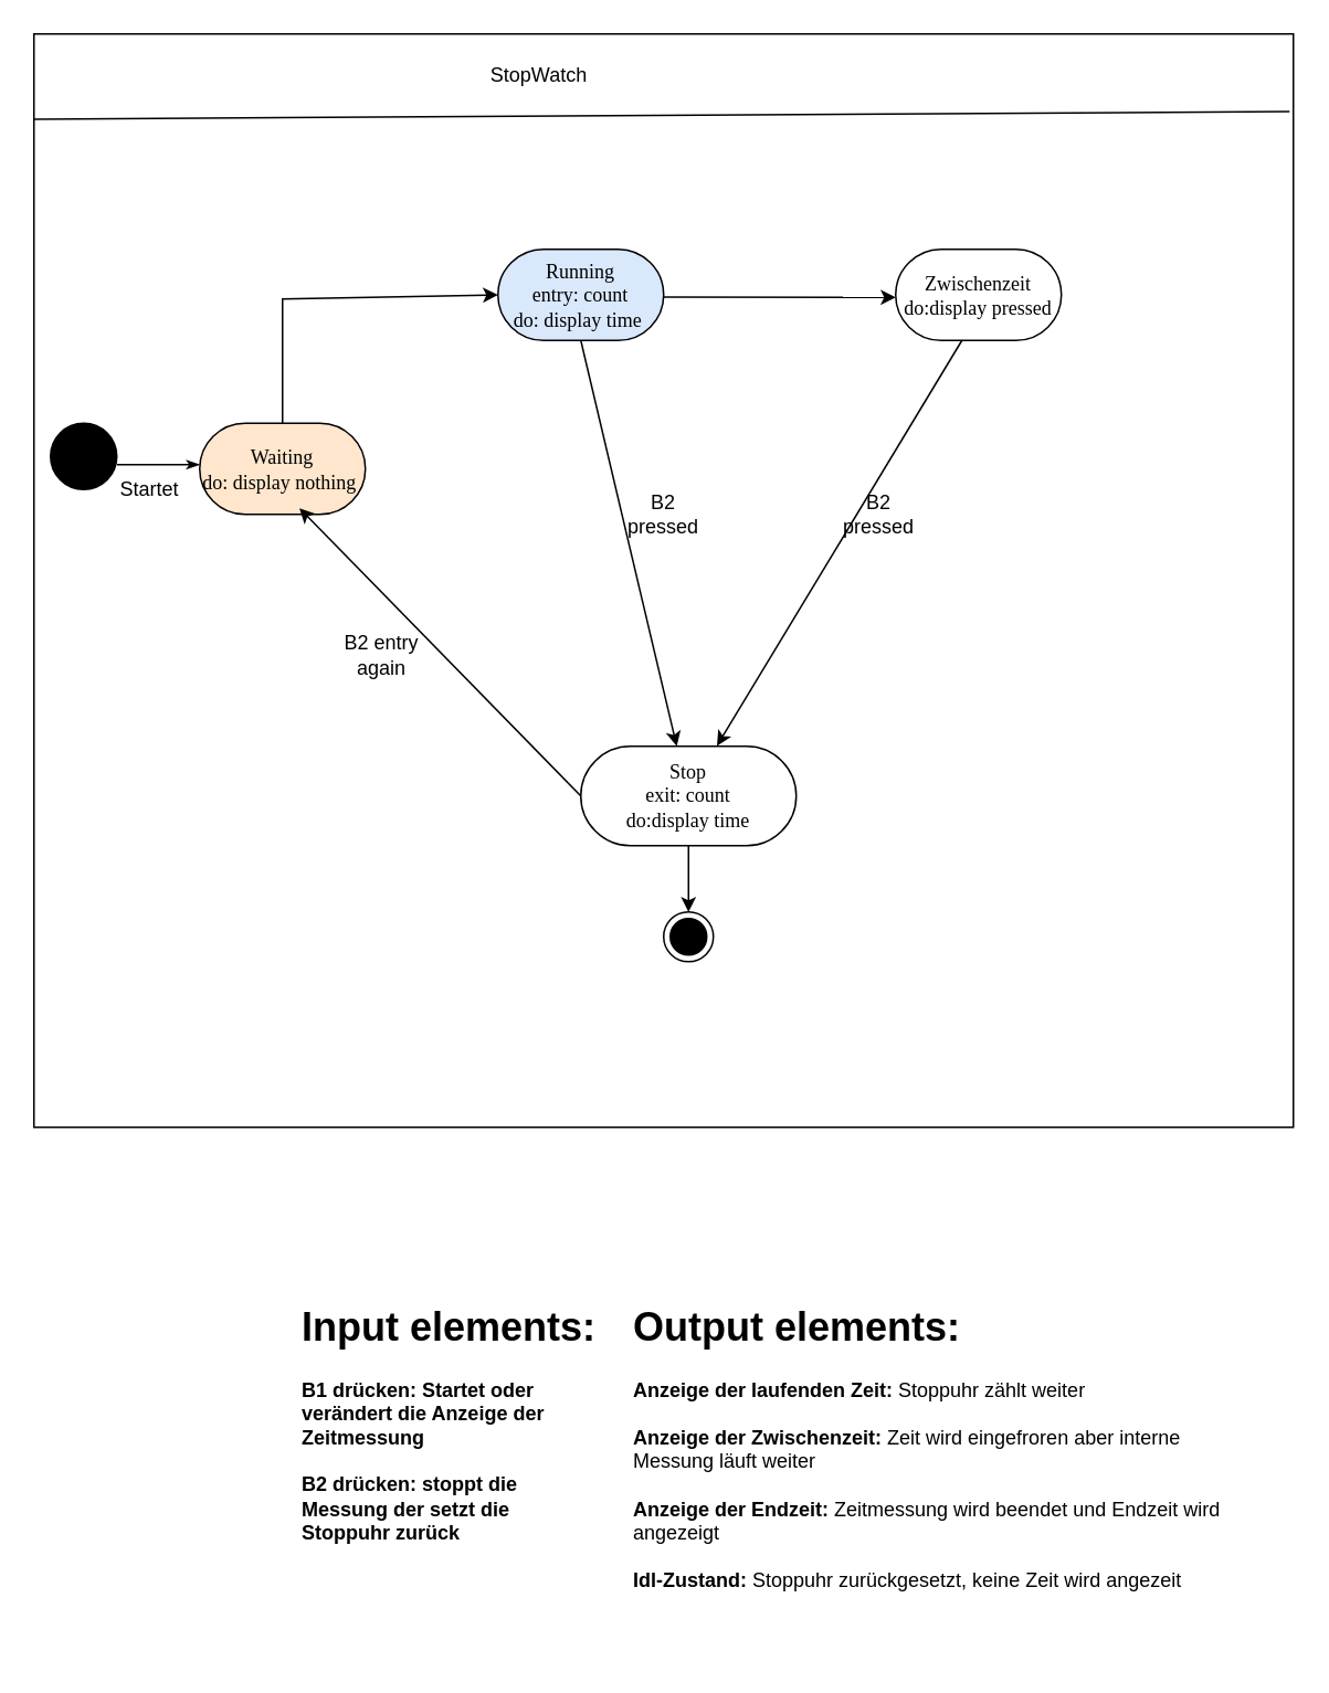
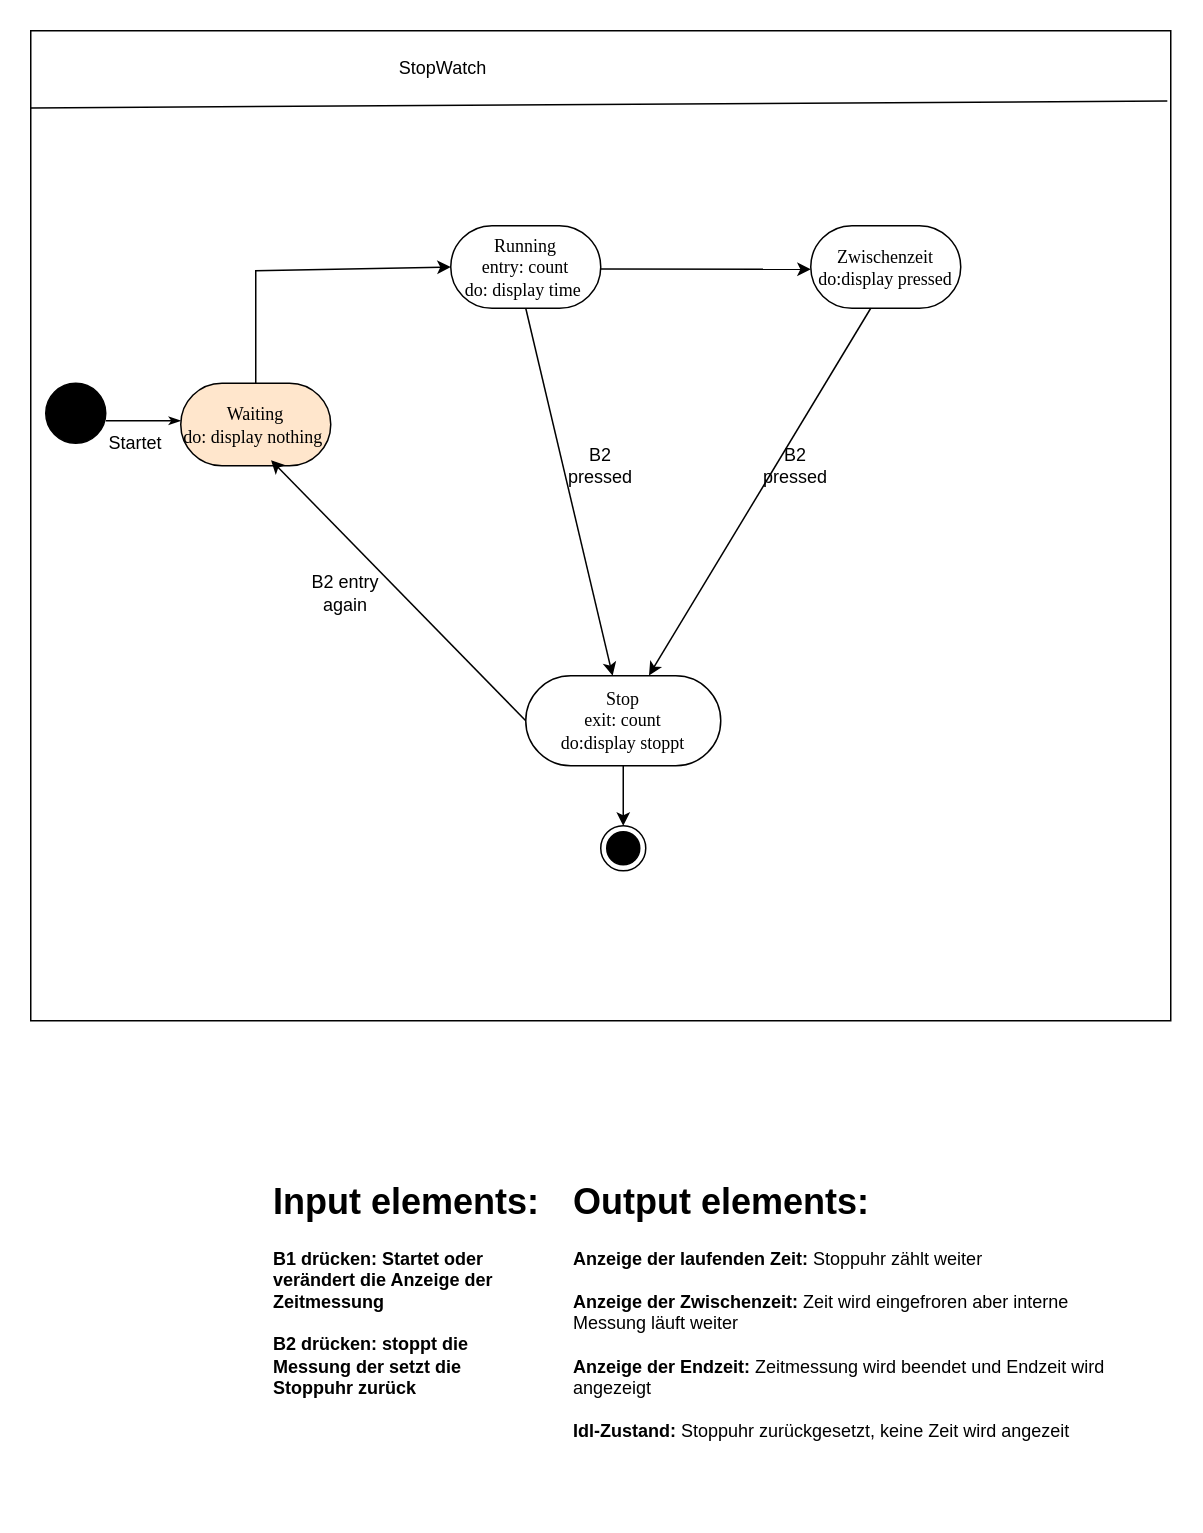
  <mxCell id="0" />
  <mxCell id="1" parent="0" />
  <mxCell id="2" value="" style="rounded=0;whiteSpace=wrap;html=1;fillColor=none;" vertex="1" parent="1"><mxGeometry x="20" y="20" width="760" height="660" as="geometry" /></mxCell>
  <mxCell id="3" value="" style="endArrow=none;html=1;rounded=0;exitX=0;exitY=0.078;exitDx=0;exitDy=0;exitPerimeter=0;entryX=0.997;entryY=0.071;entryDx=0;entryDy=0;entryPerimeter=0;" edge="1" parent="1" source="2" target="2"><mxGeometry width="50" height="50" relative="1" as="geometry"><mxPoint x="280" y="170" as="sourcePoint" /><mxPoint x="570" y="58" as="targetPoint" /></mxGeometry></mxCell>
- <mxCell id="4" value="StopWatch" style="text;html=1;align=center;verticalAlign=middle;whiteSpace=wrap;rounded=0;" vertex="1" parent="1"><mxGeometry x="295" y="30" width="60" height="30" as="geometry" /></mxCell>
- <mxCell id="5" value="Running&lt;div&gt;entry: count&lt;br&gt;&lt;div&gt;do: display time&amp;nbsp;&lt;/div&gt;&lt;/div&gt;" style="rounded=1;whiteSpace=wrap;html=1;shadow=0;comic=0;labelBackgroundColor=none;strokeWidth=1;fontFamily=Verdana;fontSize=12;align=center;arcSize=50;fillColor=#dae8fc;" vertex="1" parent="1"><mxGeometry x="300" y="150" width="100" height="55" as="geometry" /></mxCell>
+ <mxCell id="4" value="StopWatch" style="text;html=1;align=center;verticalAlign=middle;whiteSpace=wrap;rounded=0;" vertex="1" parent="1"><mxGeometry x="265" y="30" width="60" height="30" as="geometry" /></mxCell>
+ <mxCell id="5" value="Running&lt;div&gt;entry: count&lt;br&gt;&lt;div&gt;do: display time&amp;nbsp;&lt;/div&gt;&lt;/div&gt;" style="rounded=1;whiteSpace=wrap;html=1;shadow=0;comic=0;labelBackgroundColor=none;strokeWidth=1;fontFamily=Verdana;fontSize=12;align=center;arcSize=50;" vertex="1" parent="1"><mxGeometry x="300" y="150" width="100" height="55" as="geometry" /></mxCell>
  <mxCell id="6" value="" style="ellipse;whiteSpace=wrap;html=1;rounded=0;shadow=0;comic=0;labelBackgroundColor=none;strokeWidth=1;fillColor=#000000;fontFamily=Verdana;fontSize=12;align=center;" vertex="1" parent="1"><mxGeometry x="30" y="255" width="40" height="40" as="geometry" /></mxCell>
  <mxCell id="7" style="edgeStyle=orthogonalEdgeStyle;rounded=0;html=1;labelBackgroundColor=none;startArrow=none;startFill=0;startSize=5;endArrow=classicThin;endFill=1;endSize=5;jettySize=auto;orthogonalLoop=1;strokeWidth=1;fontFamily=Verdana;fontSize=12" edge="1" parent="1"><mxGeometry relative="1" as="geometry"><mxPoint x="70" y="280" as="sourcePoint" /><mxPoint x="120" y="280" as="targetPoint" /></mxGeometry></mxCell>
  <mxCell id="8" value="Waiting&lt;div&gt;do: display nothing&amp;nbsp;&lt;/div&gt;" style="rounded=1;whiteSpace=wrap;html=1;shadow=0;comic=0;labelBackgroundColor=none;strokeWidth=1;fontFamily=Verdana;fontSize=12;align=center;arcSize=50;fillColor=#ffe6cc;" vertex="1" parent="1"><mxGeometry x="120" y="255" width="100" height="55" as="geometry" /></mxCell>
  <mxCell id="9" value="" style="endArrow=classic;html=1;rounded=0;entryX=0;entryY=0.5;entryDx=0;entryDy=0;" edge="1" parent="1" target="5"><mxGeometry width="50" height="50" relative="1" as="geometry"><mxPoint x="170" y="255" as="sourcePoint" /><mxPoint x="220" y="205" as="targetPoint" /><Array as="points"><mxPoint x="170" y="180" /></Array></mxGeometry></mxCell>
  <mxCell id="10" value="" style="ellipse;html=1;shape=endState;fillColor=#000000;strokeColor=light-dark(#000000,#FF9090);rounded=1;glass=0;align=center;verticalAlign=middle;fontFamily=Helvetica;fontSize=12;fontColor=default;fontStyle=1;" vertex="1" parent="1"><mxGeometry x="400" y="550" width="30" height="30" as="geometry" /></mxCell>
  <mxCell id="11" value="" style="endArrow=classic;html=1;rounded=0;fontFamily=Helvetica;fontSize=12;fontColor=default;fontStyle=1;entryX=0.5;entryY=0;entryDx=0;entryDy=0;" edge="1" parent="1" source="12" target="10"><mxGeometry width="50" height="50" relative="1" as="geometry"><mxPoint x="580" y="560" as="sourcePoint" /><mxPoint x="630" y="510" as="targetPoint" /></mxGeometry></mxCell>
- <mxCell id="12" value="&lt;div&gt;Stop&lt;br&gt;&lt;/div&gt;&lt;div&gt;exit: count&lt;/div&gt;&lt;div&gt;do:display time&lt;/div&gt;" style="rounded=1;whiteSpace=wrap;html=1;shadow=0;comic=0;labelBackgroundColor=none;strokeWidth=1;fontFamily=Verdana;fontSize=12;align=center;arcSize=50;" vertex="1" parent="1"><mxGeometry x="350" y="450" width="130" height="60" as="geometry" /></mxCell>
+ <mxCell id="12" value="&lt;div&gt;Stop&lt;br&gt;&lt;/div&gt;&lt;div&gt;exit: count&lt;/div&gt;&lt;div&gt;do:display stoppt&lt;/div&gt;" style="rounded=1;whiteSpace=wrap;html=1;shadow=0;comic=0;labelBackgroundColor=none;strokeWidth=1;fontFamily=Verdana;fontSize=12;align=center;arcSize=50;" vertex="1" parent="1"><mxGeometry x="350" y="450" width="130" height="60" as="geometry" /></mxCell>
  <mxCell id="13" value="&lt;h1 style=&quot;margin-top: 0px;&quot;&gt;Input elements:&lt;/h1&gt;&lt;div&gt;B1 drücken: Startet oder verändert die Anzeige der Zeitmessung&lt;/div&gt;&lt;div&gt;&lt;br&gt;&lt;/div&gt;&lt;div&gt;B2 drücken: stoppt die Messung der setzt die Stoppuhr zurück&lt;/div&gt;" style="text;html=1;whiteSpace=wrap;overflow=hidden;rounded=0;fontFamily=Helvetica;fontSize=12;fontColor=default;fontStyle=1;" vertex="1" parent="1"><mxGeometry x="180" y="780" width="180" height="170" as="geometry" /></mxCell>
  <mxCell id="14" value="&lt;h1 style=&quot;margin-top: 0px;&quot;&gt;Output elements:&lt;/h1&gt;&lt;div&gt;Anzeige der laufenden Zeit:&lt;span style=&quot;font-weight: normal;&quot;&gt;&amp;nbsp;Stoppuhr zählt weiter&lt;/span&gt;&lt;/div&gt;&lt;div&gt;&lt;br&gt;&lt;/div&gt;&lt;div&gt;Anzeige der Zwischenzeit: &lt;span style=&quot;font-weight: normal;&quot;&gt;Zeit wird eingefroren aber interne Messung läuft weiter&amp;nbsp;&lt;/span&gt;&lt;/div&gt;&lt;div&gt;&amp;nbsp;&lt;/div&gt;&lt;div&gt;Anzeige der Endzeit: &lt;span style=&quot;font-weight: normal;&quot;&gt;Zeitmessung wird beendet und Endzeit wird angezeigt&lt;/span&gt;&lt;/div&gt;&lt;div&gt;&amp;nbsp;&lt;/div&gt;&lt;div&gt;Idl-Zustand: &lt;span style=&quot;font-weight: normal;&quot;&gt;Stoppuhr zurückgesetzt, keine Zeit wird &lt;/span&gt;&lt;span style=&quot;font-weight: 400;&quot;&gt;angezeit&lt;/span&gt;&lt;/div&gt;&lt;div&gt;&lt;br&gt;&lt;/div&gt;" style="text;html=1;whiteSpace=wrap;overflow=hidden;rounded=0;fontFamily=Helvetica;fontSize=12;fontColor=default;fontStyle=1;" vertex="1" parent="1"><mxGeometry x="380" y="780" width="360" height="220" as="geometry" /></mxCell>
  <mxCell id="15" value="Startet" style="text;html=1;align=center;verticalAlign=middle;whiteSpace=wrap;rounded=0;fontFamily=Helvetica;fontSize=12;fontColor=default;fontStyle=0;" vertex="1" parent="1"><mxGeometry x="60" y="280" width="60" height="30" as="geometry" /></mxCell>
  <mxCell id="16" value="" style="endArrow=classic;html=1;rounded=0;fontFamily=Helvetica;fontSize=12;fontColor=default;fontStyle=1;" edge="1" parent="1"><mxGeometry width="50" height="50" relative="1" as="geometry"><mxPoint x="400" y="178.82" as="sourcePoint" /><mxPoint x="540" y="179" as="targetPoint" /></mxGeometry></mxCell>
  <mxCell id="17" value="Zwischenzeit&lt;div&gt;&lt;div&gt;do:display pressed&lt;/div&gt;&lt;/div&gt;" style="rounded=1;whiteSpace=wrap;html=1;shadow=0;comic=0;labelBackgroundColor=none;strokeWidth=1;fontFamily=Verdana;fontSize=12;align=center;arcSize=50;" vertex="1" parent="1"><mxGeometry x="540" y="150" width="100" height="55" as="geometry" /></mxCell>
  <mxCell id="18" value="" style="endArrow=classic;html=1;rounded=0;fontFamily=Helvetica;fontSize=12;fontColor=default;fontStyle=1;" edge="1" parent="1" target="12"><mxGeometry width="50" height="50" relative="1" as="geometry"><mxPoint x="350" y="205" as="sourcePoint" /><mxPoint x="450" y="535" as="targetPoint" /></mxGeometry></mxCell>
  <mxCell id="19" value="" style="endArrow=classic;html=1;rounded=0;fontFamily=Helvetica;fontSize=12;fontColor=default;fontStyle=1;entryX=0.632;entryY=-0.004;entryDx=0;entryDy=0;entryPerimeter=0;" edge="1" parent="1" target="12"><mxGeometry width="50" height="50" relative="1" as="geometry"><mxPoint x="580" y="205" as="sourcePoint" /><mxPoint x="625" y="450" as="targetPoint" /></mxGeometry></mxCell>
  <mxCell id="20" value="&lt;span style=&quot;font-weight: normal;&quot;&gt;B2 pressed&lt;/span&gt;" style="text;html=1;align=center;verticalAlign=middle;whiteSpace=wrap;rounded=0;fontFamily=Helvetica;fontSize=12;fontColor=default;fontStyle=1;" vertex="1" parent="1"><mxGeometry x="370" y="295" width="60" height="30" as="geometry" /></mxCell>
  <mxCell id="21" value="&lt;span style=&quot;font-weight: normal;&quot;&gt;B2 pressed&lt;/span&gt;" style="text;html=1;align=center;verticalAlign=middle;whiteSpace=wrap;rounded=0;fontFamily=Helvetica;fontSize=12;fontColor=default;fontStyle=1;" vertex="1" parent="1"><mxGeometry x="500" y="295" width="60" height="30" as="geometry" /></mxCell>
  <mxCell id="22" value="" style="endArrow=classic;html=1;rounded=0;fontFamily=Helvetica;fontSize=12;fontColor=default;fontStyle=1;entryX=0.602;entryY=0.932;entryDx=0;entryDy=0;entryPerimeter=0;" edge="1" parent="1" target="8"><mxGeometry width="50" height="50" relative="1" as="geometry"><mxPoint x="350" y="480" as="sourcePoint" /><mxPoint x="260" y="260" as="targetPoint" /></mxGeometry></mxCell>
  <mxCell id="23" value="&lt;span style=&quot;font-weight: normal;&quot;&gt;B2 entry&lt;/span&gt;&lt;div&gt;&lt;span style=&quot;font-weight: 400;&quot;&gt;again&lt;/span&gt;&lt;br&gt;&lt;/div&gt;" style="text;html=1;align=center;verticalAlign=middle;whiteSpace=wrap;rounded=0;fontFamily=Helvetica;fontSize=12;fontColor=default;fontStyle=1;" vertex="1" parent="1"><mxGeometry x="200" y="380" width="60" height="30" as="geometry" /></mxCell>
